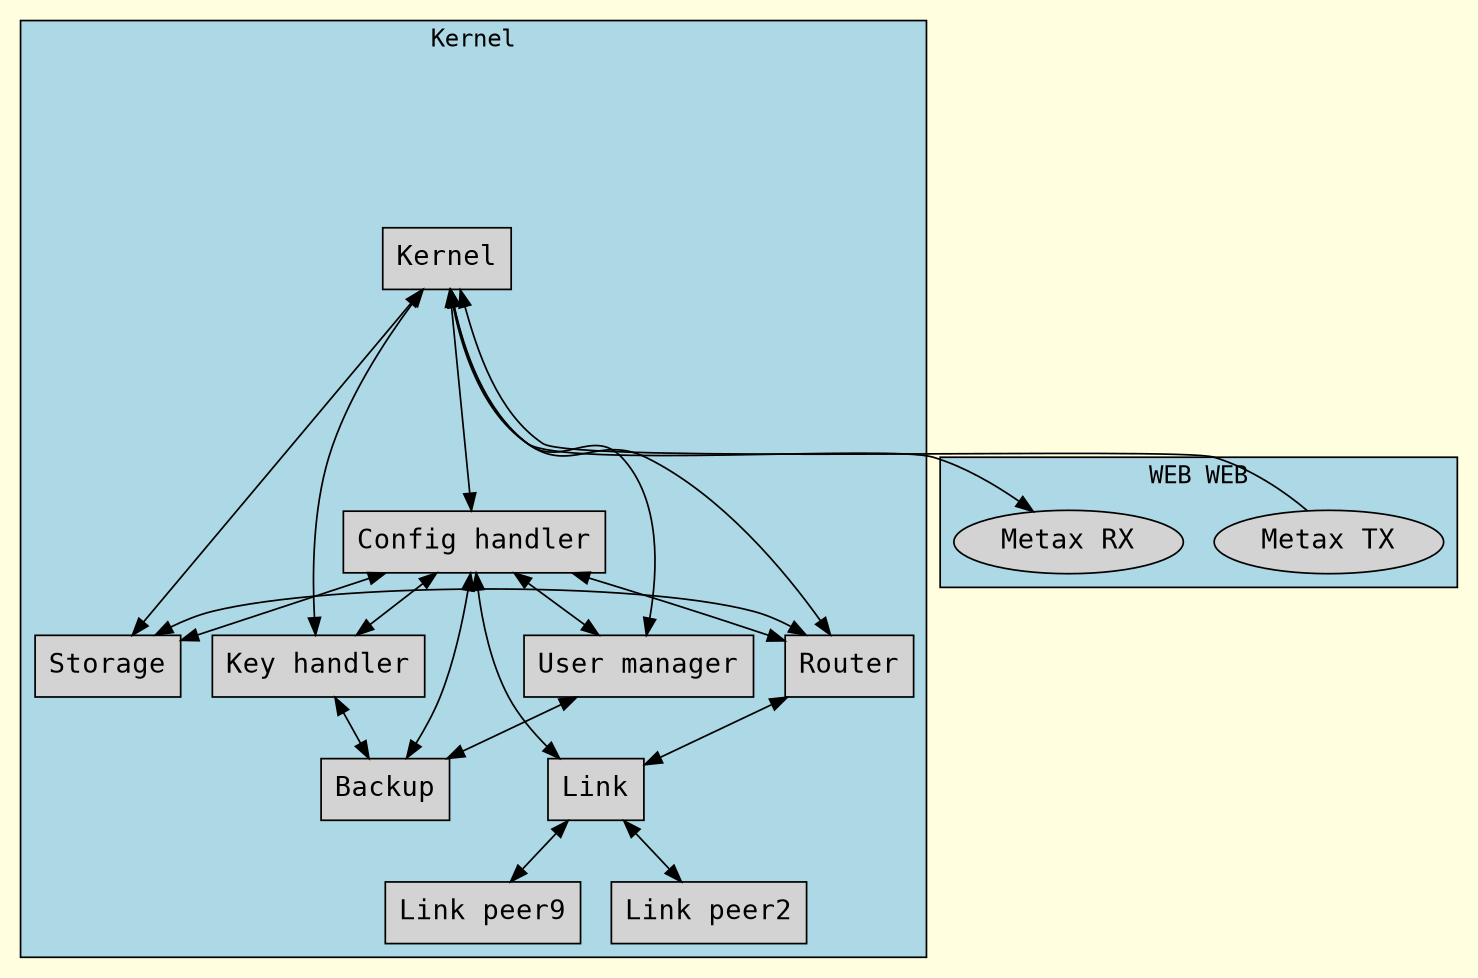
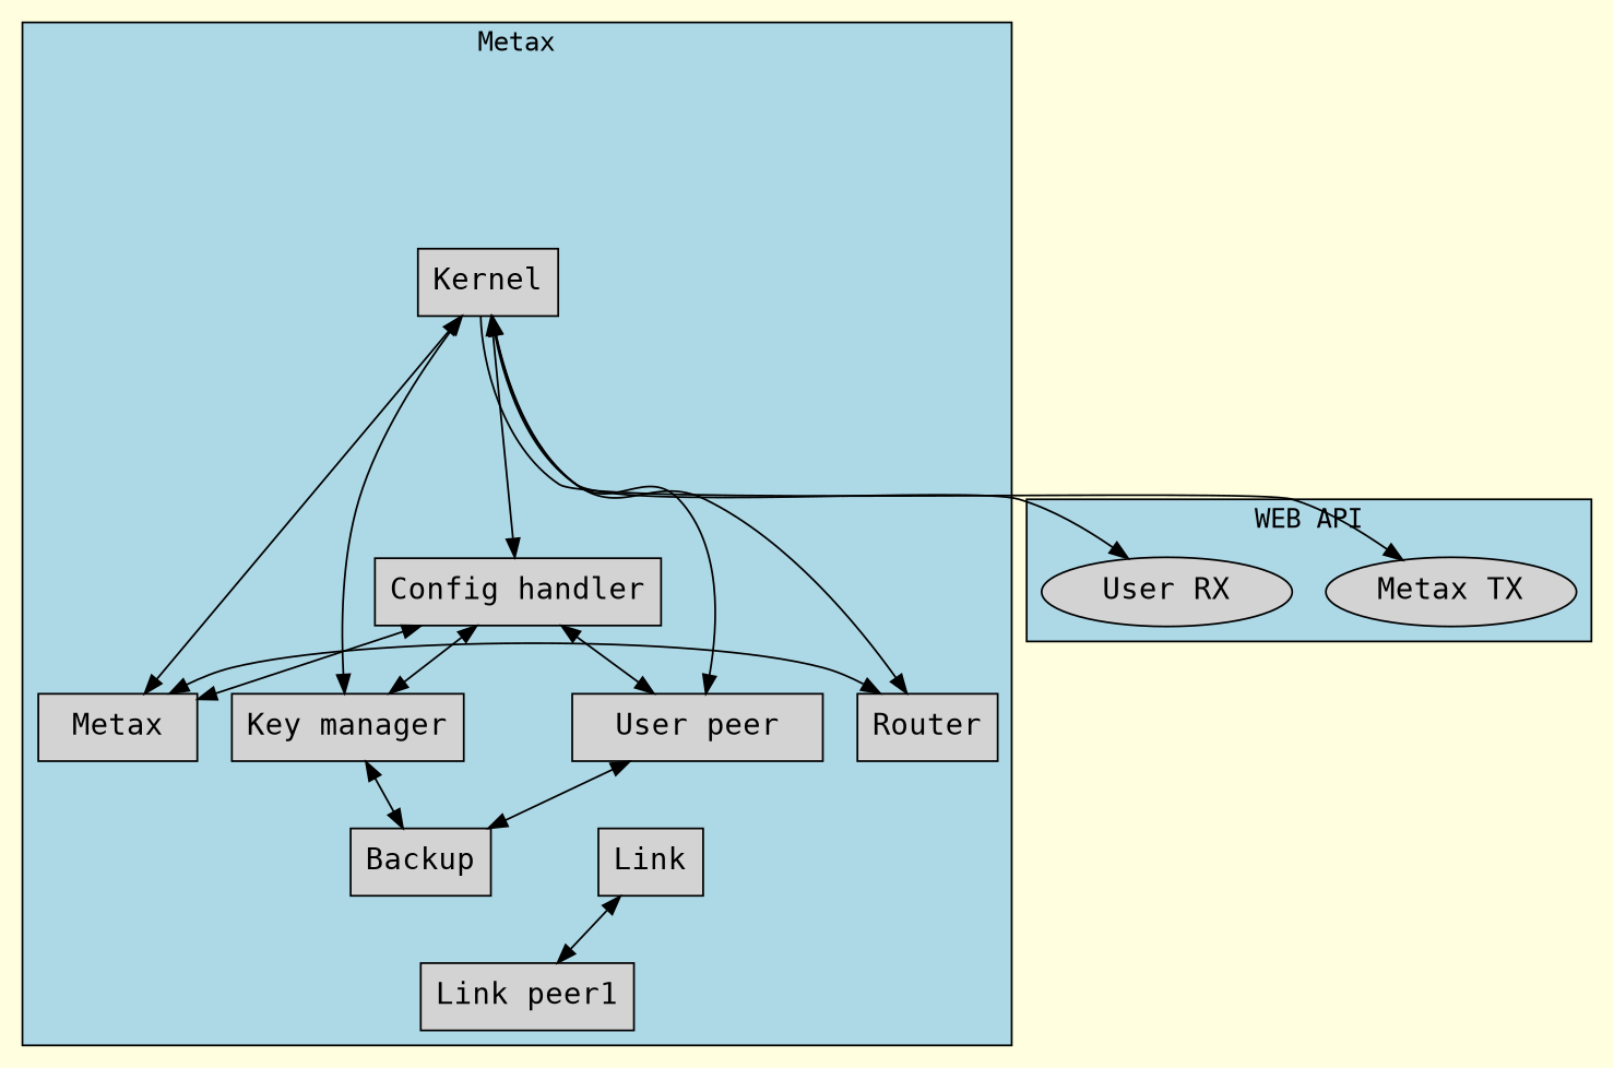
  digraph {
    bgcolor=lightyellow
    compound=true
    fontname="DejaVu Sans Mono"
    ordering=out
    rankdir=TB
    style=filled
    node [fontname="DejaVu Sans Mono" fontsize=16 shape=box style=filled]
    edge [fontname="DejaVu Sans Mono" dir=both]
    n1 [label="Metax TX" shape=ellipse]
-   n2 [label="Metax RX" shape=ellipse]
+   n2 [label="User RX" shape=ellipse]
    dummy [shape=point style=invis width=3]
    n4 [label=Kernel]
    n5 [label="Config handler"]
-   n6 [label=Storage]
-   n7 [label="Key handler"]
-   n8 [label="User manager"]
+   n6 [label=Metax]
+   n7 [label="Key manager"]
+   n8 [label="User peer"]
    n9 [label=Backup]
    n10 [label=Router]
    n11 [label=Link]
-   n12 [label="Link peer9"]
-   n13 [label="Link peer2"]
+   n12 [label="Link peer1"]
    subgraph cluster_1 {
      bgcolor=lightblue
-     label="WEB WEB"
+     label="WEB API"
      rank=same
      n1
      n2
    }
    subgraph cluster_2 {
      bgcolor=lightblue
-     label=Kernel
+     label=Metax
      rank=same
      dummy
      n4
      n5
      n6
      n7
      n8
      n9
      n10
      n11
      n12
-     n13
    }
-   n1 -> n4 [dir=""]
+   n4 -> n1 [dir=""]
    n4 -> n2 [dir=""]
    n4 -> n5
    n4 -> n6
    n4 -> n7
    n4 -> n8
    n4 -> n10
    n5 -> n6
    n5 -> n7
    n5 -> n8
-   n5 -> n9
-   n5 -> n10
-   n5 -> n11
    n6 -> n10 [constraint=false]
    n7 -> n9
    n8 -> n9 [constraint=false]
-   n10 -> n11
    n11 -> n12
-   n11 -> n13
  }
